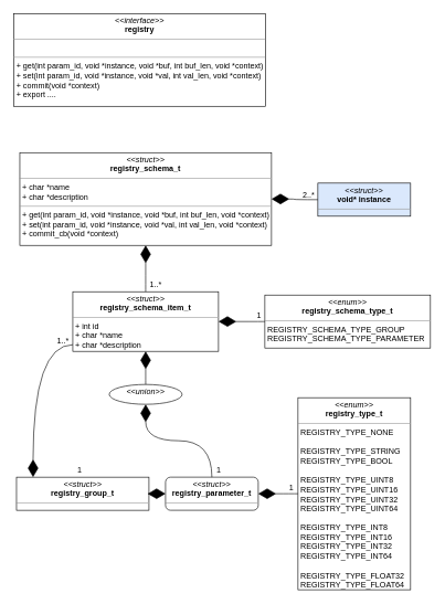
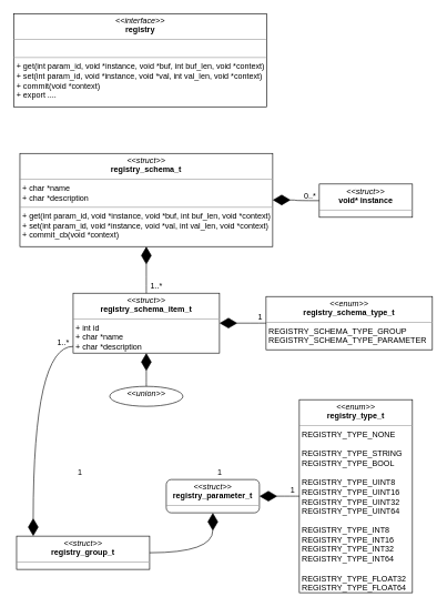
  <mxCell id="0" />
  <mxCell id="1" parent="0" />
  <mxCell id="2" value="&lt;p style=&quot;margin: 0px ; margin-top: 4px ; text-align: center&quot;&gt;&lt;i&gt;&amp;lt;&amp;lt;struct&amp;gt;&amp;gt;&lt;/i&gt;&lt;br&gt;&lt;b&gt;registry_schema_t&lt;/b&gt;&lt;br&gt;&lt;/p&gt;&lt;hr size=&quot;1&quot;&gt;&lt;p style=&quot;margin: 0px ; margin-left: 4px&quot;&gt;+&amp;nbsp;&lt;span&gt;char *name&lt;/span&gt;&lt;/p&gt;&lt;p style=&quot;margin: 0px ; margin-left: 4px&quot;&gt;+ char *description&lt;/p&gt;&lt;hr size=&quot;1&quot;&gt;&lt;p style=&quot;margin: 0px ; margin-left: 4px&quot;&gt;+ get(int param_id, void *instance, void *buf, int buf_len, void *context)&lt;/p&gt;&lt;p style=&quot;margin: 0px ; margin-left: 4px&quot;&gt;+ set(int param_id, void *instance, void *val, int val_len, void *context)&lt;/p&gt;&lt;p style=&quot;margin: 0px ; margin-left: 4px&quot;&gt;+ commit_cb(void *context)&lt;/p&gt;&lt;p style=&quot;margin: 0px ; margin-left: 4px&quot;&gt;&amp;nbsp;&lt;/p&gt;" style="verticalAlign=top;align=left;overflow=fill;fontSize=12;fontFamily=Helvetica;html=1;" parent="1" vertex="1"><mxGeometry x="29" y="230" width="380" height="140" as="geometry" /></mxCell>
  <mxCell id="3" value="&lt;p style=&quot;margin: 0px ; margin-top: 4px ; text-align: center&quot;&gt;&lt;i&gt;&amp;lt;&amp;lt;enum&amp;gt;&amp;gt;&lt;/i&gt;&lt;br&gt;&lt;b&gt;registry_type_t&lt;/b&gt;&lt;/p&gt;&lt;hr size=&quot;1&quot;&gt;&lt;p style=&quot;margin: 0px ; margin-left: 4px&quot;&gt;REGISTRY_TYPE_NONE&lt;br&gt;&lt;/p&gt;&lt;p style=&quot;margin: 0px ; margin-left: 4px&quot;&gt;&lt;br&gt;&lt;/p&gt;&lt;p style=&quot;margin: 0px ; margin-left: 4px&quot;&gt;REGISTRY_TYPE_STRING&lt;br&gt;&lt;/p&gt;&lt;p style=&quot;margin: 0px ; margin-left: 4px&quot;&gt;REGISTRY_TYPE_BOOL&lt;br&gt;&lt;/p&gt;&lt;p style=&quot;margin: 0px ; margin-left: 4px&quot;&gt;&lt;br&gt;&lt;/p&gt;&lt;p style=&quot;margin: 0px ; margin-left: 4px&quot;&gt;REGISTRY_TYPE_UINT8&lt;br&gt;&lt;/p&gt;&lt;p style=&quot;margin: 0px ; margin-left: 4px&quot;&gt;REGISTRY_TYPE_UINT16&lt;br&gt;&lt;/p&gt;&lt;p style=&quot;margin: 0px ; margin-left: 4px&quot;&gt;REGISTRY_TYPE_UINT32&lt;br&gt;&lt;/p&gt;&lt;p style=&quot;margin: 0px ; margin-left: 4px&quot;&gt;REGISTRY_TYPE_UINT64&lt;br&gt;&lt;/p&gt;&lt;p style=&quot;margin: 0px ; margin-left: 4px&quot;&gt;&lt;br&gt;&lt;/p&gt;&lt;p style=&quot;margin: 0px ; margin-left: 4px&quot;&gt;REGISTRY_TYPE_INT8&lt;br&gt;&lt;/p&gt;&lt;p style=&quot;margin: 0px ; margin-left: 4px&quot;&gt;REGISTRY_TYPE_INT16&lt;br&gt;&lt;/p&gt;&lt;p style=&quot;margin: 0px ; margin-left: 4px&quot;&gt;REGISTRY_TYPE_INT32&lt;br&gt;&lt;/p&gt;&lt;p style=&quot;margin: 0px ; margin-left: 4px&quot;&gt;REGISTRY_TYPE_INT64&lt;br&gt;&lt;/p&gt;&lt;p style=&quot;margin: 0px ; margin-left: 4px&quot;&gt;&lt;br&gt;&lt;/p&gt;&lt;p style=&quot;margin: 0px ; margin-left: 4px&quot;&gt;REGISTRY_TYPE_FLOAT32&lt;br&gt;&lt;/p&gt;&lt;p style=&quot;margin: 0px ; margin-left: 4px&quot;&gt;REGISTRY_TYPE_FLOAT64&lt;br&gt;&lt;/p&gt;" style="verticalAlign=top;align=left;overflow=fill;fontSize=12;fontFamily=Helvetica;html=1;" parent="1" vertex="1"><mxGeometry x="449" y="600" width="170" height="290" as="geometry" /></mxCell>
  <mxCell id="4" value="&lt;p style=&quot;margin: 0px ; margin-top: 4px ; text-align: center&quot;&gt;&lt;i&gt;&amp;lt;&amp;lt;struct&amp;gt;&amp;gt;&lt;/i&gt;&lt;br&gt;&lt;b&gt;registry_schema_item_t&lt;/b&gt;&lt;br&gt;&lt;/p&gt;&lt;hr size=&quot;1&quot;&gt;&lt;p style=&quot;margin: 0px ; margin-left: 4px&quot;&gt;+ int id&lt;br&gt;&lt;/p&gt;&lt;p style=&quot;margin: 0px ; margin-left: 4px&quot;&gt;+ char *name&lt;/p&gt;&lt;p style=&quot;margin: 0px ; margin-left: 4px&quot;&gt;+ char *description&lt;/p&gt;&lt;p style=&quot;margin: 0px ; margin-left: 4px&quot;&gt;&amp;nbsp;&lt;/p&gt;" style="verticalAlign=top;align=left;overflow=fill;fontSize=12;fontFamily=Helvetica;html=1;" parent="1" vertex="1"><mxGeometry x="109" y="440" width="220" height="90" as="geometry" /></mxCell>
  <mxCell id="5" value="&lt;p style=&quot;margin: 0px ; margin-top: 4px ; text-align: center&quot;&gt;&lt;i&gt;&amp;lt;&amp;lt;enum&amp;gt;&amp;gt;&lt;/i&gt;&lt;br&gt;&lt;b&gt;registry_schema_type_t&lt;/b&gt;&lt;/p&gt;&lt;hr size=&quot;1&quot;&gt;&lt;p style=&quot;margin: 0px ; margin-left: 4px&quot;&gt;REGISTRY_SCHEMA_TYPE_GROUP&lt;/p&gt;&lt;p style=&quot;margin: 0px ; margin-left: 4px&quot;&gt;REGISTRY_SCHEMA_TYPE_PARAMETER&lt;/p&gt;" style="verticalAlign=top;align=left;overflow=fill;fontSize=12;fontFamily=Helvetica;html=1;" parent="1" vertex="1"><mxGeometry x="399" y="445" width="250" height="80" as="geometry" /></mxCell>
- <mxCell id="6" value="&lt;p style=&quot;margin: 0px ; margin-top: 4px ; text-align: center&quot;&gt;&lt;i&gt;&amp;lt;&amp;lt;struct&amp;gt;&amp;gt;&lt;/i&gt;&lt;br&gt;&lt;b&gt;registry_group_t&lt;/b&gt;&lt;br&gt;&lt;/p&gt;&lt;hr size=&quot;1&quot;&gt;&lt;p style=&quot;margin: 0px ; margin-left: 4px&quot;&gt;&lt;br&gt;&lt;/p&gt;&lt;p style=&quot;margin: 0px ; margin-left: 4px&quot;&gt;&amp;nbsp;&lt;/p&gt;" style="verticalAlign=top;align=left;overflow=fill;fontSize=12;fontFamily=Helvetica;html=1;" parent="1" vertex="1"><mxGeometry x="24" y="720" width="200" height="50" as="geometry" /></mxCell>
+ <mxCell id="6" value="&lt;p style=&quot;margin: 0px ; margin-top: 4px ; text-align: center&quot;&gt;&lt;i&gt;&amp;lt;&amp;lt;struct&amp;gt;&amp;gt;&lt;/i&gt;&lt;br&gt;&lt;b&gt;registry_group_t&lt;/b&gt;&lt;br&gt;&lt;/p&gt;&lt;hr size=&quot;1&quot;&gt;&lt;p style=&quot;margin: 0px ; margin-left: 4px&quot;&gt;&lt;br&gt;&lt;/p&gt;&lt;p style=&quot;margin: 0px ; margin-left: 4px&quot;&gt;&amp;nbsp;&lt;/p&gt;" style="verticalAlign=top;align=left;overflow=fill;fontSize=12;fontFamily=Helvetica;html=1;" parent="1" vertex="1"><mxGeometry x="24" y="805" width="200" height="50" as="geometry" /></mxCell>
  <mxCell id="7" value="&lt;p style=&quot;margin: 0px ; margin-top: 4px ; text-align: center&quot;&gt;&lt;i&gt;&amp;lt;&amp;lt;struct&amp;gt;&amp;gt;&lt;/i&gt;&lt;br&gt;&lt;b&gt;registry_parameter_t&lt;/b&gt;&lt;br&gt;&lt;/p&gt;&lt;hr size=&quot;1&quot;&gt;&lt;p style=&quot;margin: 0px ; margin-left: 4px&quot;&gt;&lt;br&gt;&lt;/p&gt;" style="verticalAlign=top;align=left;overflow=fill;fontSize=12;fontFamily=Helvetica;html=1;rounded=1;" parent="1" vertex="1"><mxGeometry x="249" y="720" width="140" height="50" as="geometry" /></mxCell>
  <mxCell id="8" value="" style="endArrow=diamondThin;endFill=1;endSize=24;html=1;edgeStyle=orthogonalEdgeStyle;curved=1;" parent="1" source="3" target="7" edge="1"><mxGeometry width="160" relative="1" as="geometry"><mxPoint x="-71" y="1060" as="sourcePoint" /><mxPoint x="89" y="1060" as="targetPoint" /><Array as="points"><mxPoint x="439" y="745" /><mxPoint x="439" y="745" /></Array></mxGeometry></mxCell>
  <mxCell id="9" value="" style="endArrow=diamondThin;endFill=1;endSize=24;html=1;edgeStyle=orthogonalEdgeStyle;curved=1;" parent="1" source="6" target="7" edge="1"><mxGeometry width="160" relative="1" as="geometry"><mxPoint x="319" y="850" as="sourcePoint" /><mxPoint x="234" y="670" as="targetPoint" /></mxGeometry></mxCell>
- <mxCell id="10" value="" style="endArrow=diamondThin;endFill=1;endSize=24;html=1;edgeStyle=orthogonalEdgeStyle;curved=1;" parent="1" source="7" target="19" edge="1"><mxGeometry width="160" relative="1" as="geometry"><mxPoint x="153" y="730" as="sourcePoint" /><mxPoint x="234" y="670" as="targetPoint" /></mxGeometry></mxCell>
  <mxCell id="11" value="" style="endArrow=diamondThin;endFill=1;endSize=24;html=1;edgeStyle=orthogonalEdgeStyle;curved=1;" parent="1" source="4" target="6" edge="1"><mxGeometry width="160" relative="1" as="geometry"><mxPoint x="302.846" y="690" as="sourcePoint" /><mxPoint x="265.923" y="610" as="targetPoint" /><Array as="points"><mxPoint x="49" y="520" /></Array></mxGeometry></mxCell>
  <mxCell id="12" value="" style="endArrow=diamondThin;endFill=1;endSize=24;html=1;edgeStyle=orthogonalEdgeStyle;curved=1;" parent="1" source="5" target="4" edge="1"><mxGeometry width="160" relative="1" as="geometry"><mxPoint x="119" y="530" as="sourcePoint" /><mxPoint y="540" as="targetPoint" x="-51" /><Array as="points"><mxPoint x="399" y="520" /><mxPoint x="399" y="520" /></Array></mxGeometry></mxCell>
  <mxCell id="13" value="" style="endArrow=diamondThin;endFill=1;endSize=24;html=1;edgeStyle=orthogonalEdgeStyle;curved=1;" parent="1" source="4" target="2" edge="1"><mxGeometry width="160" relative="1" as="geometry"><mxPoint x="479" y="480" as="sourcePoint" /><mxPoint x="339" y="530" as="targetPoint" /></mxGeometry></mxCell>
  <mxCell id="14" value="1..*" style="text;html=1;align=center;verticalAlign=middle;resizable=0;points=[];autosize=1;strokeColor=none;" parent="1" vertex="1"><mxGeometry x="79" y="505" width="30" height="20" as="geometry" /></mxCell>
  <mxCell id="15" value="1" style="text;html=1;align=center;verticalAlign=middle;resizable=0;points=[];autosize=1;strokeColor=none;" parent="1" vertex="1"><mxGeometry x="319" y="700" width="20" height="20" as="geometry" /></mxCell>
  <mxCell id="16" value="1" style="text;html=1;align=center;verticalAlign=middle;resizable=0;points=[];autosize=1;strokeColor=none;" parent="1" vertex="1"><mxGeometry x="109" y="700" width="20" height="20" as="geometry" /></mxCell>
  <mxCell id="17" value="1" style="text;html=1;align=center;verticalAlign=middle;resizable=0;points=[];autosize=1;strokeColor=none;" parent="1" vertex="1"><mxGeometry x="380" y="466" width="20" height="20" as="geometry" /></mxCell>
  <mxCell id="18" value="1..*" style="text;html=1;align=center;verticalAlign=middle;resizable=0;points=[];autosize=1;strokeColor=none;" parent="1" vertex="1"><mxGeometry x="219" y="419" width="30" height="20" as="geometry" /></mxCell>
  <mxCell id="19" value="&lt;p style=&quot;margin: 0px ; margin-top: 4px ; text-align: center&quot;&gt;&lt;i&gt;&amp;lt;&amp;lt;union&amp;gt;&amp;gt;&lt;/i&gt;&lt;/p&gt;" style="ellipse;verticalAlign=top;align=left;overflow=fill;fontSize=12;fontFamily=Helvetica;html=1;" vertex="1" parent="1"><mxGeometry x="164" y="580" width="110" height="30" as="geometry" /></mxCell>
  <mxCell id="20" value="" style="endArrow=diamondThin;endFill=1;endSize=24;html=1;edgeStyle=orthogonalEdgeStyle;curved=1;" edge="1" parent="1" source="19" target="4"><mxGeometry width="160" relative="1" as="geometry"><mxPoint x="329.059" y="790" as="sourcePoint" /><mxPoint x="234" y="700" as="targetPoint" /></mxGeometry></mxCell>
  <mxCell id="21" value="1" style="text;html=1;align=center;verticalAlign=middle;resizable=0;points=[];autosize=1;strokeColor=none;" vertex="1" parent="1"><mxGeometry x="429" y="726" width="20" height="20" as="geometry" /></mxCell>
- <mxCell id="22" value="&lt;p style=&quot;margin: 0px ; margin-top: 4px ; text-align: center&quot;&gt;&lt;i&gt;&amp;lt;&amp;lt;struct&amp;gt;&amp;gt;&lt;/i&gt;&lt;br&gt;&lt;b&gt;void* instance&lt;/b&gt;&lt;br&gt;&lt;/p&gt;&lt;hr size=&quot;1&quot;&gt;&lt;p style=&quot;margin: 0px ; margin-left: 4px&quot;&gt;&lt;br&gt;&lt;/p&gt;" style="verticalAlign=top;align=left;overflow=fill;fontSize=12;fontFamily=Helvetica;html=1;fillColor=#dae8fc;" vertex="1" parent="1"><mxGeometry x="479" y="276" width="140" height="50" as="geometry" /></mxCell>
+ <mxCell id="22" value="&lt;p style=&quot;margin: 0px ; margin-top: 4px ; text-align: center&quot;&gt;&lt;i&gt;&amp;lt;&amp;lt;struct&amp;gt;&amp;gt;&lt;/i&gt;&lt;br&gt;&lt;b&gt;void* instance&lt;/b&gt;&lt;br&gt;&lt;/p&gt;&lt;hr size=&quot;1&quot;&gt;&lt;p style=&quot;margin: 0px ; margin-left: 4px&quot;&gt;&lt;br&gt;&lt;/p&gt;" style="verticalAlign=top;align=left;overflow=fill;fontSize=12;fontFamily=Helvetica;html=1;" vertex="1" parent="1"><mxGeometry x="479" y="276" width="140" height="50" as="geometry" /></mxCell>
  <mxCell id="23" value="" style="endArrow=diamondThin;endFill=1;endSize=24;html=1;edgeStyle=orthogonalEdgeStyle;curved=1;" edge="1" parent="1" source="22" target="2"><mxGeometry width="160" relative="1" as="geometry"><mxPoint x="229" y="450" as="sourcePoint" /><mxPoint x="229" y="380" as="targetPoint" /></mxGeometry></mxCell>
- <mxCell id="24" value="2..*" style="text;html=1;align=center;verticalAlign=middle;resizable=0;points=[];autosize=1;strokeColor=none;" vertex="1" parent="1"><mxGeometry x="450" y="284" width="30" height="20" as="geometry" /></mxCell>
+ <mxCell id="24" value="0..*" style="text;html=1;align=center;verticalAlign=middle;resizable=0;points=[];autosize=1;strokeColor=none;" vertex="1" parent="1"><mxGeometry x="450" y="284" width="30" height="20" as="geometry" /></mxCell>
  <mxCell id="25" value="&lt;p style=&quot;margin: 0px ; margin-top: 4px ; text-align: center&quot;&gt;&lt;i&gt;&amp;lt;&amp;lt;interface&amp;gt;&amp;gt;&lt;/i&gt;&lt;br&gt;&lt;b&gt;registry&lt;/b&gt;&lt;br&gt;&lt;/p&gt;&lt;hr size=&quot;1&quot;&gt;&lt;p style=&quot;margin: 0px ; margin-left: 4px&quot;&gt;&lt;br&gt;&lt;/p&gt;&lt;hr size=&quot;1&quot;&gt;&lt;p style=&quot;margin: 0px ; margin-left: 4px&quot;&gt;+ get(int param_id, void *instance, void *buf, int buf_len, void *context)&lt;/p&gt;&lt;p style=&quot;margin: 0px ; margin-left: 4px&quot;&gt;+ set(int param_id, void *instance, void *val, int val_len, void *context)&lt;/p&gt;&lt;p style=&quot;margin: 0px ; margin-left: 4px&quot;&gt;+ commit(void *context)&lt;/p&gt;&lt;p style=&quot;margin: 0px ; margin-left: 4px&quot;&gt;+ export ....&lt;/p&gt;&lt;p style=&quot;margin: 0px ; margin-left: 4px&quot;&gt;&amp;nbsp;&lt;/p&gt;" style="verticalAlign=top;align=left;overflow=fill;fontSize=12;fontFamily=Helvetica;html=1;" vertex="1" parent="1"><mxGeometry x="20" y="20" width="380" height="140" as="geometry" /></mxCell>
